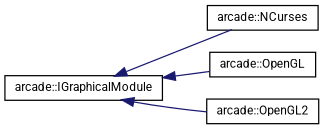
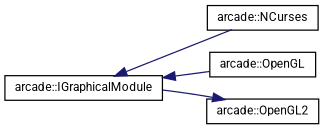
  digraph {
    fontname=Roboto
    rankdir=LR
    node [color=black fillcolor=white fontname=Roboto fontsize=10 shape=record style=filled]
    edge [color=midnightblue dir=back fontname=Roboto fontsize=10 labelfontname=Helvetica labelfontsize=10 style=solid]
    n1 [height=0.2 label="arcade::IGraphicalModule" width=0.4]
    n2 [height=0.2 label="arcade::NCurses" width=0.4]
    n3 [height=0.2 label="arcade::OpenGL" width=0.4]
    n4 [height=0.2 label="arcade::OpenGL2" width=0.4]
    n1 -> n2
    n1 -> n3
-   n1 -> n4
+   n4 -> n1
  }
